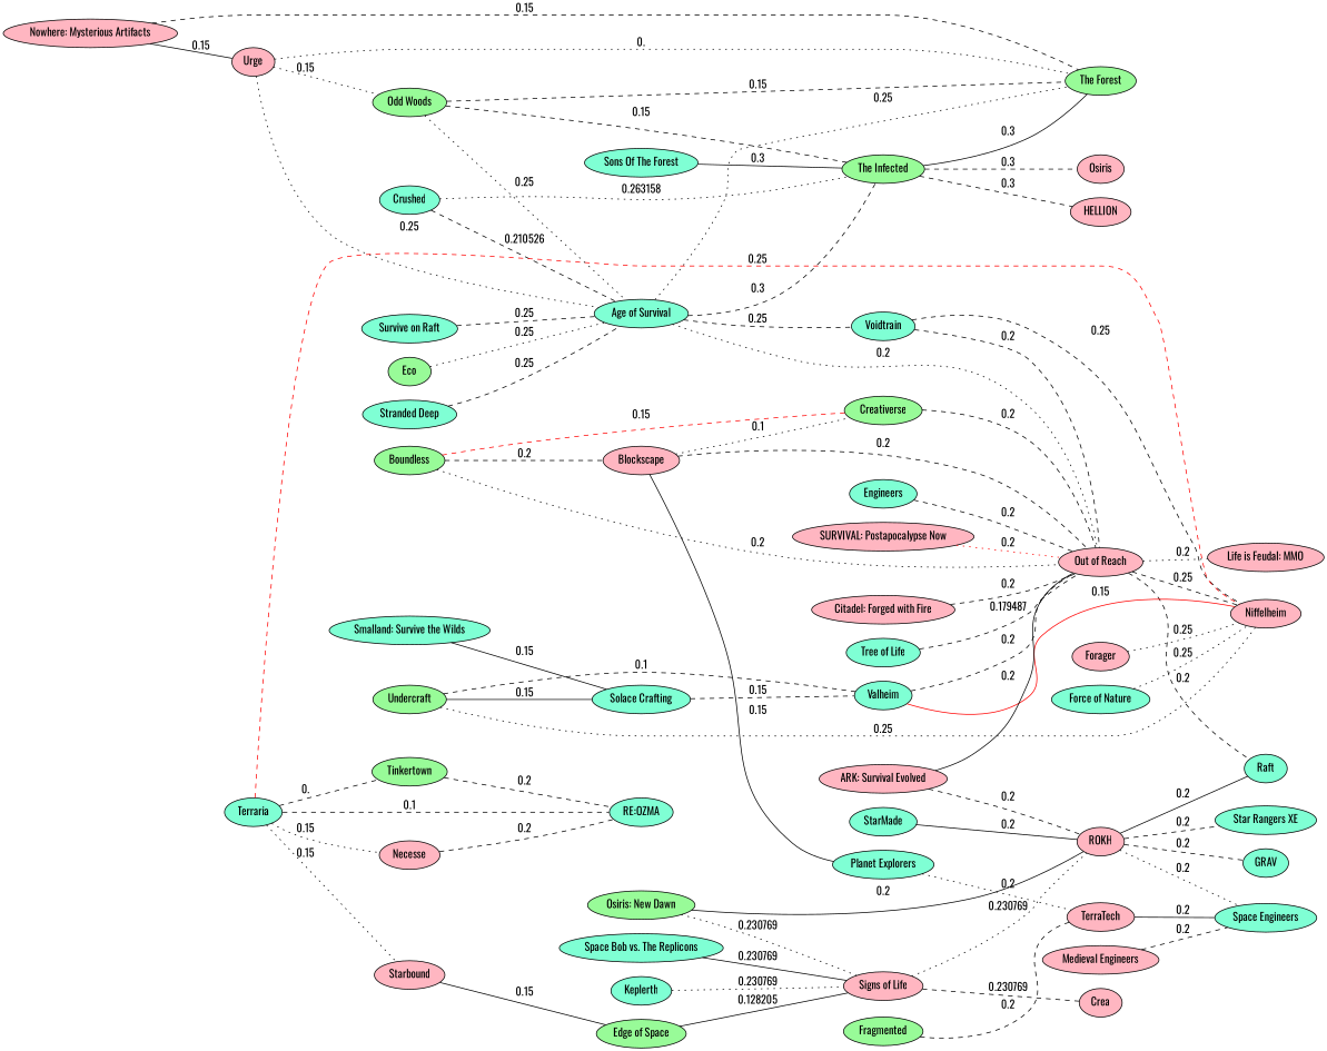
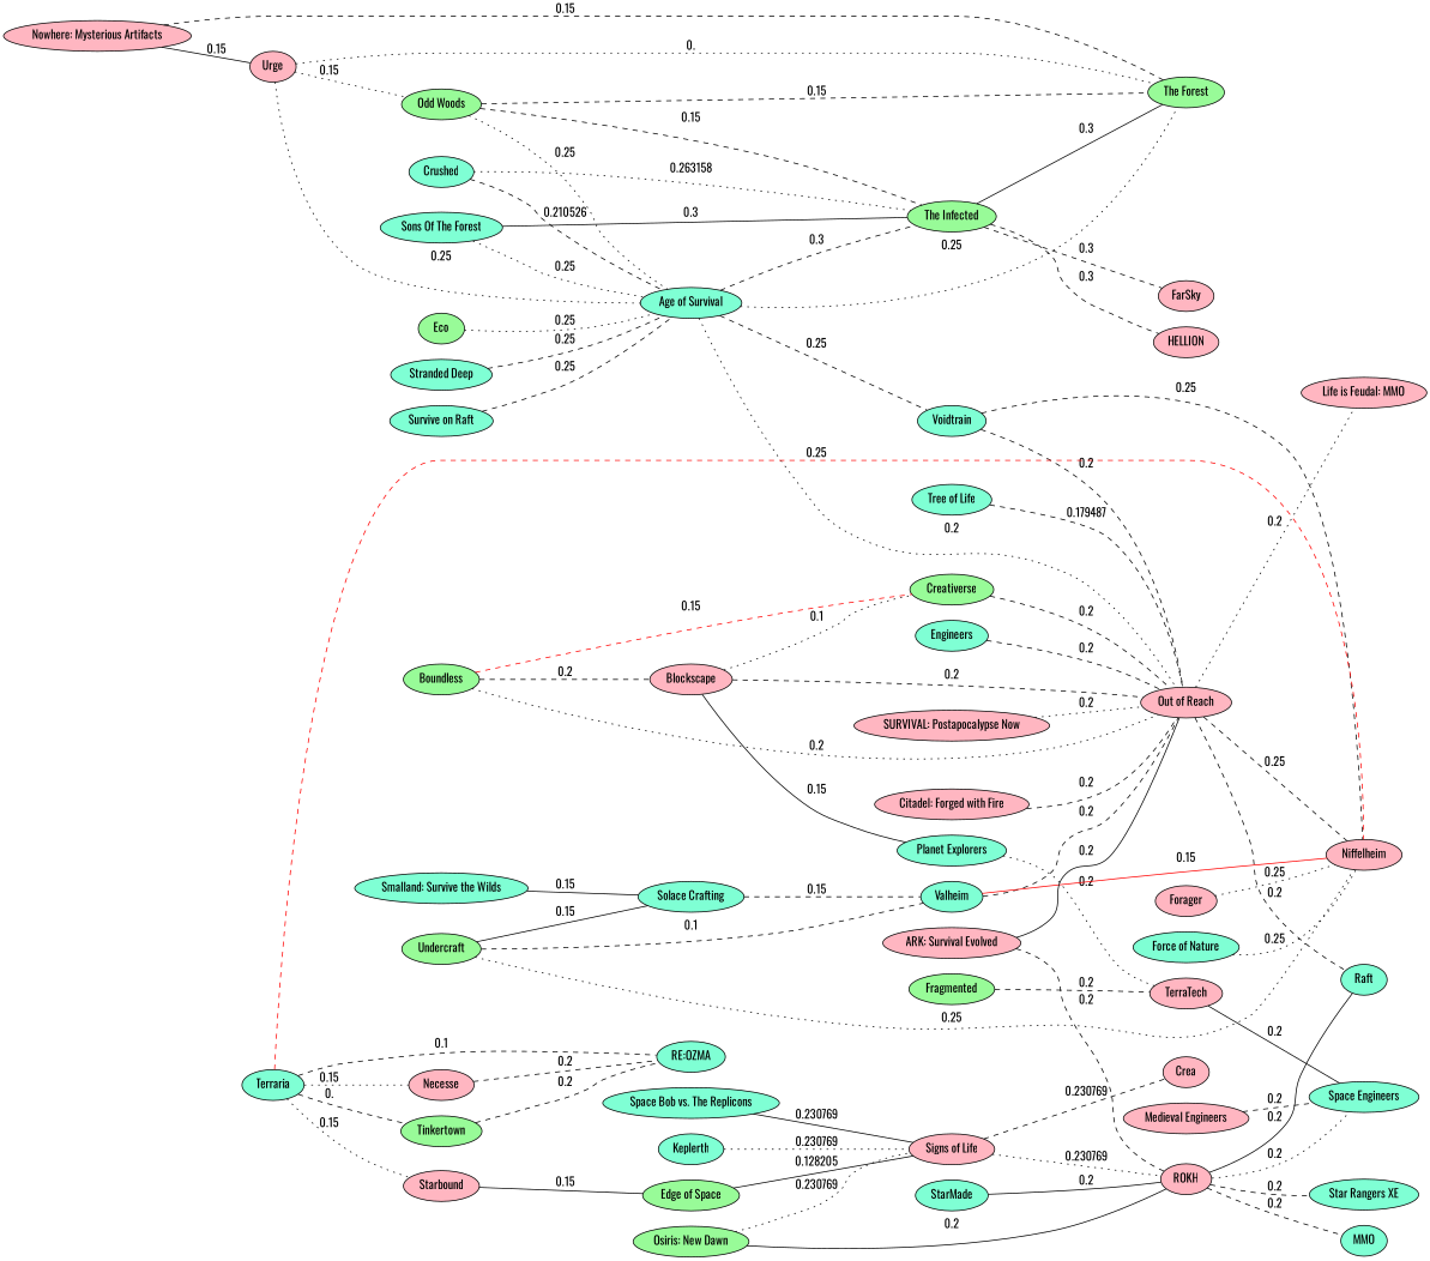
  strict graph {
    fontname=Oswald
    rankdir=LR
    node [fillcolor=aquamarine fontname=Oswald style=filled]
    edge [color=black fontname=Oswald style=dashed]
    "Nowhere: Mysterious Artifacts" [fillcolor=lightpink]
    "The Forest" [fillcolor=palegreen]
    Urge [fillcolor=lightpink]
    "Age of Survival"
    "Odd Woods" [fillcolor=palegreen]
    "The Infected" [fillcolor=palegreen]
    "Out of Reach" [fillcolor=lightpink]
    Voidtrain
    HELLION [fillcolor=lightpink]
-   FarSky [fillcolor=lightpink label=Osiris]
+   FarSky [fillcolor=lightpink]
    Niffelheim [fillcolor=lightpink]
    "Life is Feudal: MMO" [fillcolor=lightpink]
    Raft
    Eco [fillcolor=palegreen]
    Crushed
    "Stranded Deep"
    "Survive on Raft"
    "Sons Of The Forest"
    "SURVIVAL: Postapocalypse Now" [fillcolor=lightpink]
    "Citadel: Forged with Fire" [fillcolor=lightpink]
    "Tree of Life"
    Boundless [fillcolor=palegreen]
    Creativerse [fillcolor=palegreen]
    Blockscape [fillcolor=lightpink]
    "Planet Explorers"
    TerraTech [fillcolor=lightpink]
    "Space Engineers"
    Terraria
    "RE:OZMA"
    Necesse [fillcolor=lightpink]
    Tinkertown [fillcolor=palegreen]
    Starbound [fillcolor=lightpink]
    "Edge of Space" [fillcolor=palegreen]
    "Signs of Life" [fillcolor=lightpink]
    Undercraft [fillcolor=palegreen]
    Valheim
    "Solace Crafting"
    ROKH [fillcolor=lightpink]
    Crea [fillcolor=lightpink]
    "Space Bob vs. The Replicons"
    "Star Rangers XE"
-   GRAV
+   GRAV [label=MMO]
    Fragmented [fillcolor=palegreen]
    StarMade
    Forager [fillcolor=lightpink]
    "Smalland: Survive the Wilds"
    "ARK: Survival Evolved" [fillcolor=lightpink]
    "Medieval Engineers" [fillcolor=lightpink]
    "Osiris: New Dawn" [fillcolor=palegreen]
    n50 [label=Engineers]
    Keplerth
    "Force of Nature"
    "Nowhere: Mysterious Artifacts" -- "The Forest" [label=0.15]
    "Nowhere: Mysterious Artifacts" -- Urge [label=0.15 style=solid]
    Urge -- "The Forest" [label=0. style=dotted]
    Urge -- "Age of Survival" [label=0.25 style=dotted]
    Urge -- "Odd Woods" [label=0.15 style=dotted]
    "Age of Survival" -- "The Forest" [label=0.25 style=dotted]
    "Age of Survival" -- "The Infected" [label=0.3]
    "Age of Survival" -- "Out of Reach" [label=0.2 style=dotted]
    "Age of Survival" -- Voidtrain [label=0.25]
    "Odd Woods" -- "The Forest" [label=0.15]
    "Odd Woods" -- "Age of Survival" [label=0.25 style=dotted]
    "Odd Woods" -- "The Infected" [label=0.15]
    "The Infected" -- "The Forest" [label=0.3 style=solid]
    "The Infected" -- HELLION [label=0.3]
    "The Infected" -- FarSky [label=0.3]
    "Out of Reach" -- Niffelheim [label=0.25]
    "Out of Reach" -- "Life is Feudal: MMO" [label=0.2 style=dotted]
    "Out of Reach" -- Raft [label=0.2]
    Voidtrain -- "Out of Reach" [label=0.2]
    Voidtrain -- Niffelheim [label=0.25]
    Eco -- "Age of Survival" [label=0.25 style=dotted]
    Crushed -- "Age of Survival" [label=0.210526]
    Crushed -- "The Infected" [label=0.263158 style=dotted]
    "Stranded Deep" -- "Age of Survival" [label=0.25]
    "Survive on Raft" -- "Age of Survival" [label=0.25]
+   "Sons Of The Forest" -- "Age of Survival" [label=0.25 style=dotted]
    "Sons Of The Forest" -- "The Infected" [label=0.3 style=solid]
-   "SURVIVAL: Postapocalypse Now" -- "Out of Reach" [color=red label=0.2 style=dotted]
+   "SURVIVAL: Postapocalypse Now" -- "Out of Reach" [label=0.2 style=dotted]
    "Citadel: Forged with Fire" -- "Out of Reach" [label=0.2]
    "Tree of Life" -- "Out of Reach" [label=0.179487]
    Boundless -- "Out of Reach" [label=0.2 style=dotted]
    Boundless -- Creativerse [color=red label=0.15]
    Boundless -- Blockscape [label=0.2]
    Creativerse -- "Out of Reach" [label=0.2]
    Blockscape -- "Out of Reach" [label=0.2]
    Blockscape -- Creativerse [label=0.1 style=dotted]
    Blockscape -- "Planet Explorers" [label=0.15 style=solid]
    "Planet Explorers" -- TerraTech [label=0.2 style=dotted]
    TerraTech -- "Space Engineers" [label=0.2 style=solid]
    Terraria -- Niffelheim [color=red label=0.25]
    Terraria -- "RE:OZMA" [label=0.1]
    Terraria -- Necesse [label=0.15 style=dotted]
    Terraria -- Tinkertown [label=0.]
    Terraria -- Starbound [label=0.15 style=dotted]
    Necesse -- "RE:OZMA" [label=0.2]
    Tinkertown -- "RE:OZMA" [label=0.2]
    Starbound -- "Edge of Space" [label=0.15 style=solid]
    "Edge of Space" -- "Signs of Life" [label=0.128205 style=solid]
    "Signs of Life" -- ROKH [label=0.230769 style=dotted]
    "Signs of Life" -- Crea [label=0.230769]
    Undercraft -- Niffelheim [label=0.25 style=dotted]
    Undercraft -- Valheim [label=0.1]
    Undercraft -- "Solace Crafting" [label=0.15 style=solid]
    Valheim -- "Out of Reach" [label=0.2]
    Valheim -- Niffelheim [color=red label=0.15 style=solid]
    "Solace Crafting" -- Valheim [label=0.15]
    ROKH -- Raft [label=0.2 style=solid]
    ROKH -- "Space Engineers" [label=0.2 style=dotted]
    ROKH -- "Star Rangers XE" [label=0.2]
    ROKH -- GRAV [label=0.2]
    "Space Bob vs. The Replicons" -- "Signs of Life" [label=0.230769 style=solid]
    Fragmented -- TerraTech [label=0.2]
    StarMade -- ROKH [label=0.2 style=solid]
    Forager -- Niffelheim [label=0.25 style=dotted]
    "Smalland: Survive the Wilds" -- "Solace Crafting" [label=0.15 style=solid]
    "ARK: Survival Evolved" -- "Out of Reach" [label=0.2 style=solid]
    "ARK: Survival Evolved" -- ROKH [label=0.2]
    "Medieval Engineers" -- "Space Engineers" [label=0.2]
    "Osiris: New Dawn" -- "Signs of Life" [label=0.230769 style=dotted]
    "Osiris: New Dawn" -- ROKH [label=0.2 style=solid]
    n50 -- "Out of Reach" [label=0.2]
    Keplerth -- "Signs of Life" [label=0.230769 style=dotted]
    "Force of Nature" -- Niffelheim [label=0.25 style=dotted]
  }
